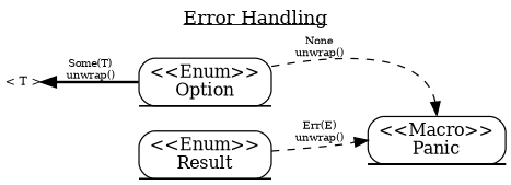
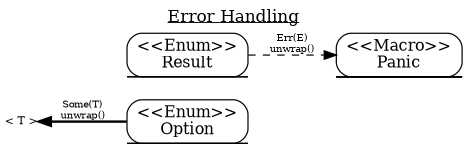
  digraph {
    label=<<u>Error Handling</u>>
    labelloc=t
    rankdir=LR
    node [fontsize=13 shape=Mrecord]
    edge [fontsize=8 headport=f0 style=dashed tailport=f1 arrowhead=normal]
    n1 [fontsize=9 label="&lt; T &gt;" shape=plain]
    n2 [label="&lt;&lt;Enum&gt;&gt;\nOption|\n                 <f0> + Variant: Some \l | \n                 <f1> + Variant: None \l"]
    n3 [label="&lt;&lt;Enum&gt;&gt;\nResult|\n                 <f0> + Variant: Ok \l | \n                 <f1> + Variant: Err \l"]
    n4 [label="<f0> &lt;&lt;Macro&gt;&gt;\nPanic |\n                 <f1> + Attribute: #[panic_handler] \l | \n                 <f2> + Function: take_hook \l |\n                 <f3> + Function: catch_unwind \l |\n                 <f4> + Function: resume_unwind \l |\n                 <f5> + Function: panic_any \l"]
    subgraph sub_1 {
      n1
      n2
    }
    subgraph sub_2 {
      rank=same
      n2
      n3
    }
    n1 -> n2 [dir=back label="Some(T)\nunwrap()" style=bold arrowhead=""]
-   n2 -> n4 [headport="f0:n" label="None\nunwrap()"]
    n3 -> n4 [label="Err(E)\nunwrap()"]
  }
